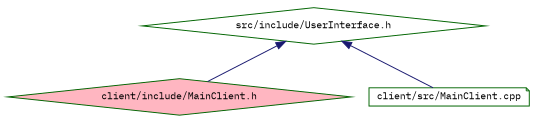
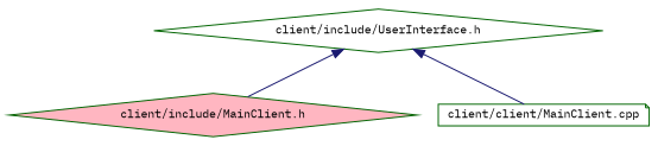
  digraph {
    fontname="IBM Plex Mono"
    node [color=darkgreen fillcolor=white fontname="IBM Plex Mono" fontsize=10 shape=diamond style=filled]
    edge [color=midnightblue dir=back fontname="IBM Plex Mono" fontsize=10 labelfontname=Helvetica labelfontsize=10 style=solid]
-   n1 [fontcolor=black height=0.2 label="src/include/UserInterface.h" width=0.4]
+   n1 [fontcolor=black height=0.2 label="client/include/UserInterface.h" width=0.4]
    n2 [fillcolor=lightpink height=0.2 label="client/include/MainClient.h" width=0.4]
-   n3 [height=0.2 label="client/src/MainClient.cpp" shape=note width=0.4]
+   n3 [height=0.2 label="client/client/MainClient.cpp" shape=note width=0.4]
    n1 -> n2
    n1 -> n3
  }
